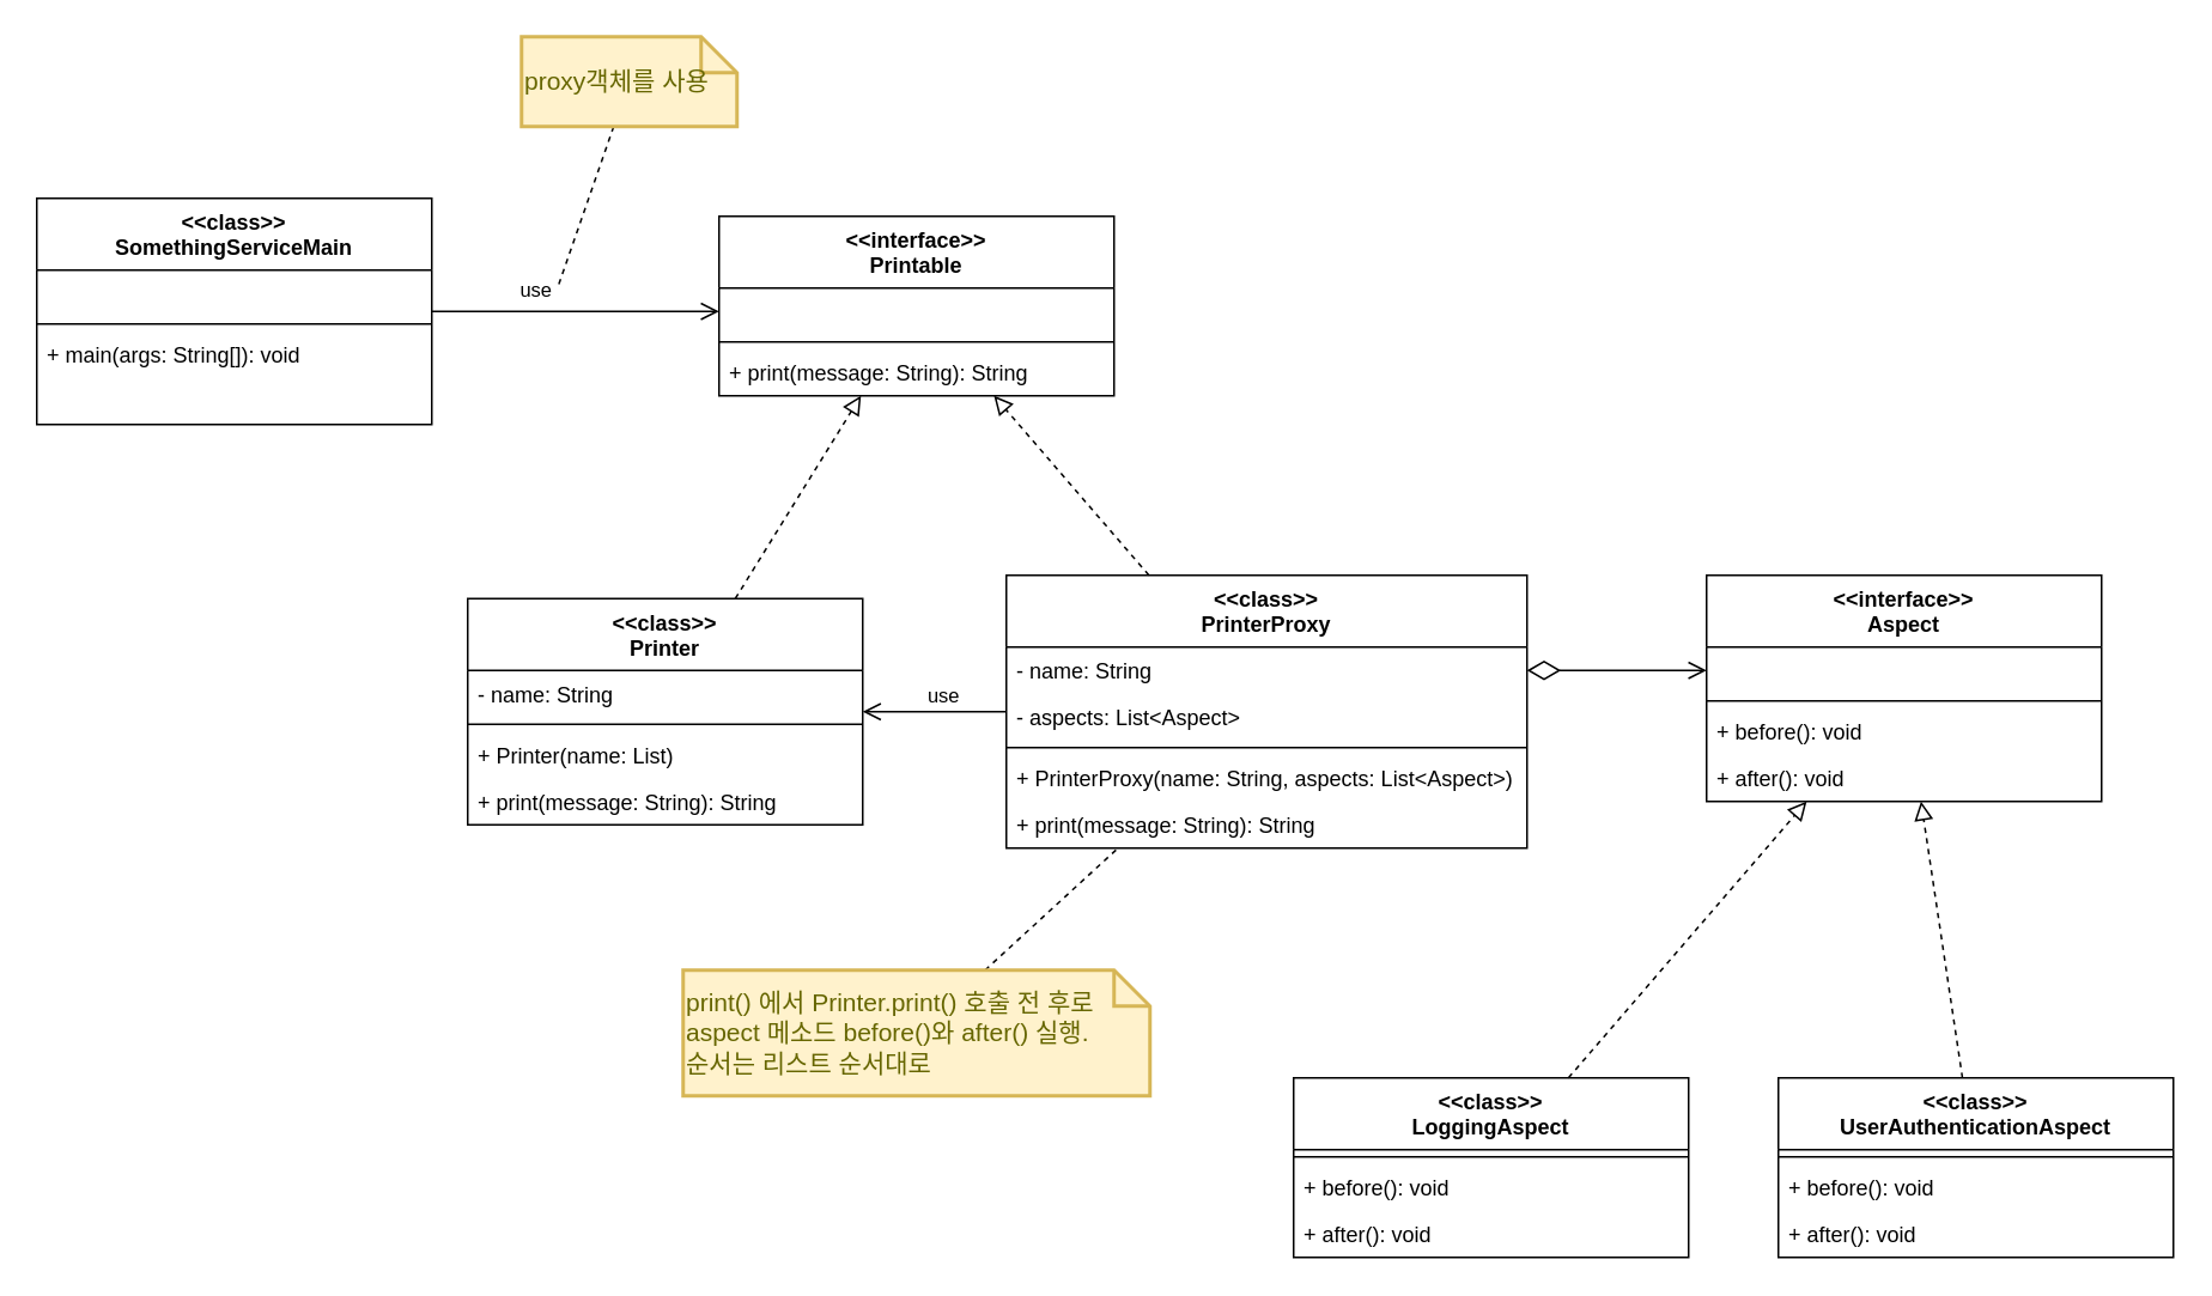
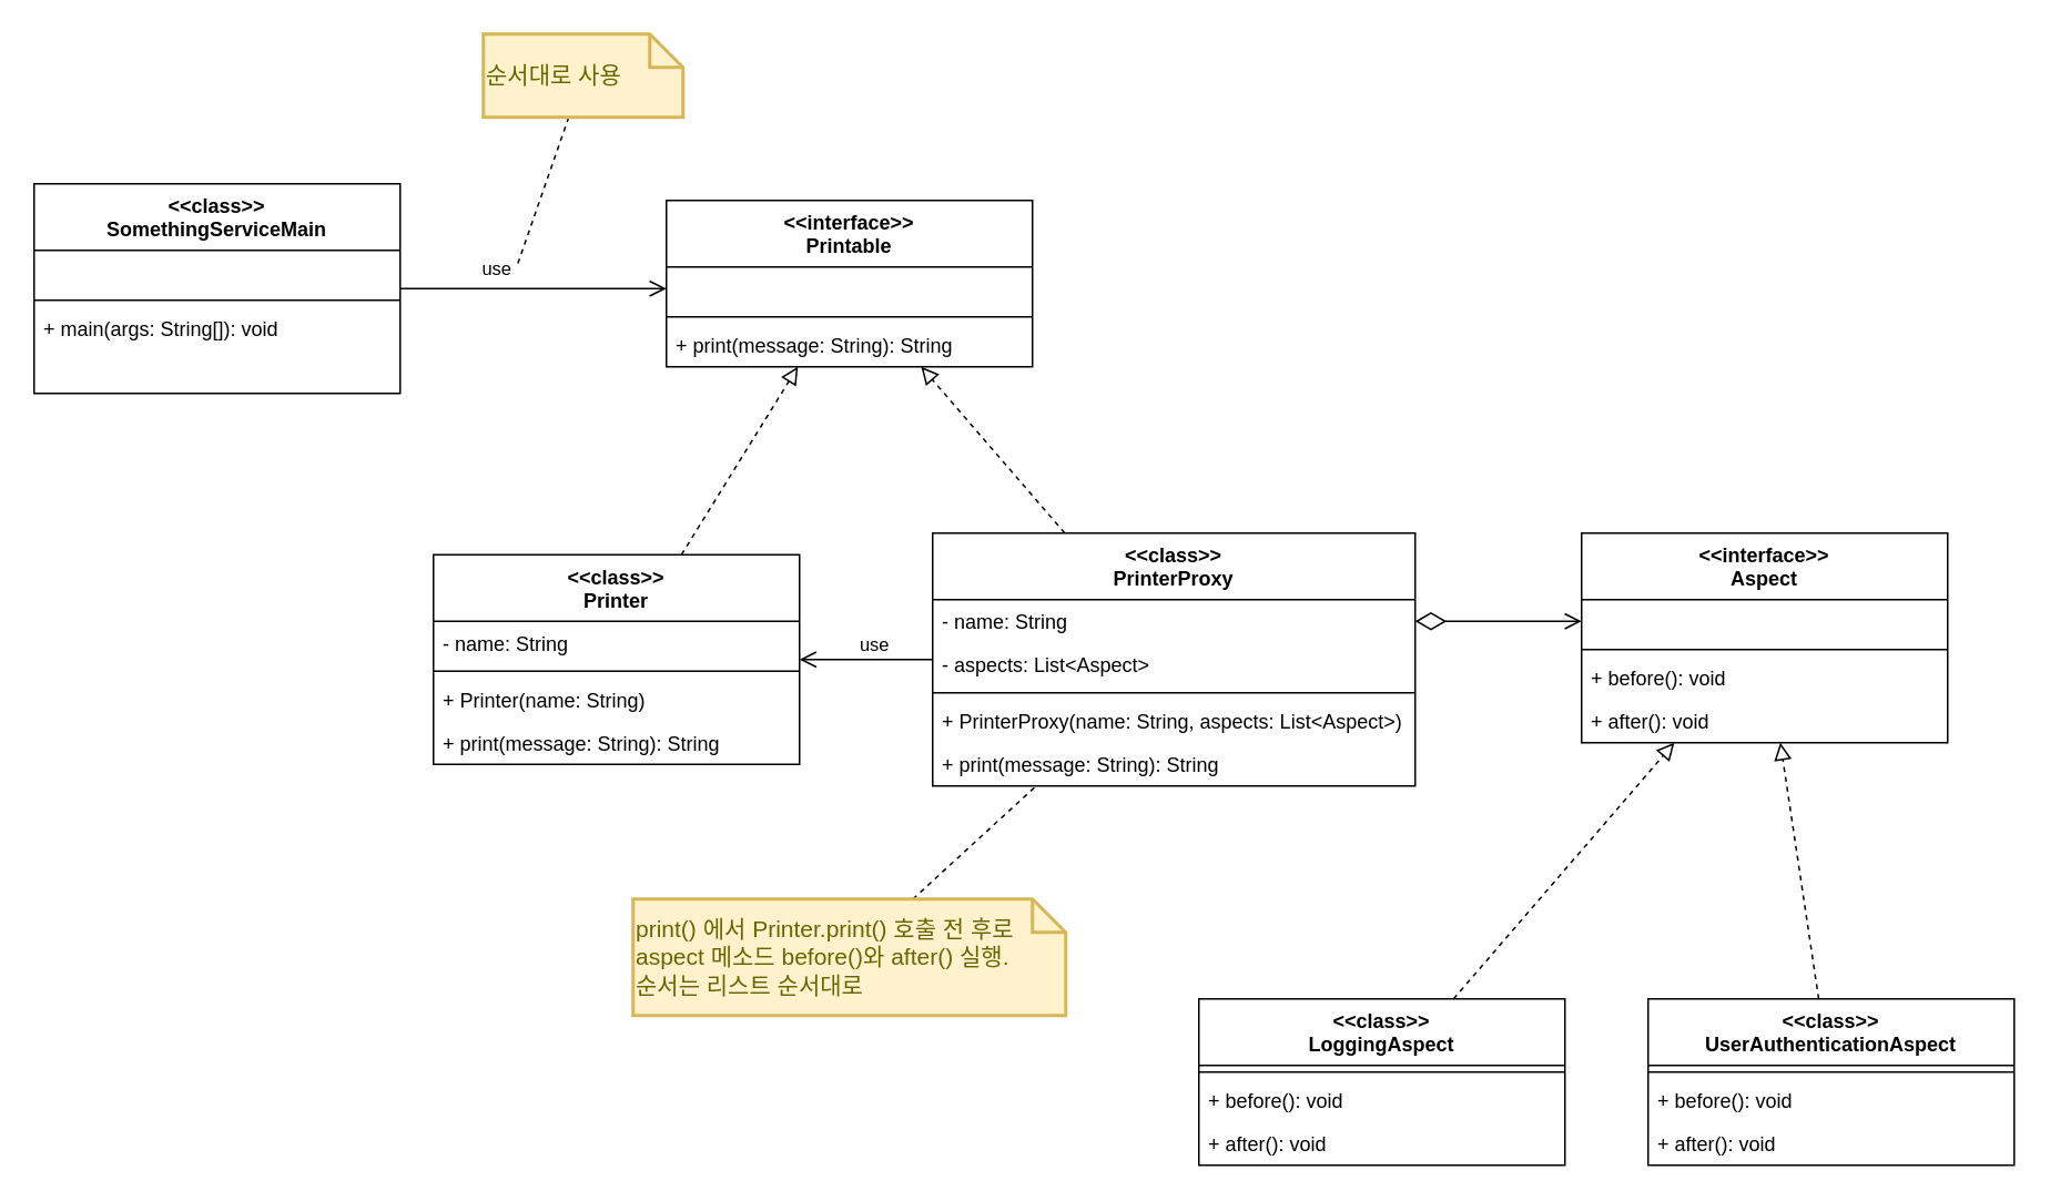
  <mxCell id="0" />
  <mxCell id="1" parent="0" />
  <mxCell id="2" value="&lt;&lt;interface&gt;&gt;&#10;Printable" style="swimlane;fontStyle=1;align=center;verticalAlign=top;childLayout=stackLayout;horizontal=1;startSize=40;horizontalStack=0;resizeParent=1;resizeParentMax=0;resizeLast=0;collapsible=1;marginBottom=0;" vertex="1" parent="1"><mxGeometry x="400" y="120" width="220" height="100" as="geometry" /></mxCell>
  <mxCell id="3" value=" " style="text;strokeColor=none;fillColor=none;align=left;verticalAlign=top;spacingLeft=4;spacingRight=4;overflow=hidden;rotatable=0;points=[[0,0.5],[1,0.5]];portConstraint=eastwest;" vertex="1" parent="2"><mxGeometry y="40" width="220" height="26" as="geometry" /></mxCell>
  <mxCell id="4" value="" style="line;strokeWidth=1;fillColor=none;align=left;verticalAlign=middle;spacingTop=-1;spacingLeft=3;spacingRight=3;rotatable=0;labelPosition=right;points=[];portConstraint=eastwest;" vertex="1" parent="2"><mxGeometry y="66" width="220" height="8" as="geometry" /></mxCell>
  <mxCell id="5" value="+ print(message: String): String" style="text;strokeColor=none;fillColor=none;align=left;verticalAlign=top;spacingLeft=4;spacingRight=4;overflow=hidden;rotatable=0;points=[[0,0.5],[1,0.5]];portConstraint=eastwest;" vertex="1" parent="2"><mxGeometry y="74" width="220" height="26" as="geometry" /></mxCell>
  <mxCell id="6" style="edgeStyle=none;html=1;endArrow=block;endFill=0;dashed=1;endSize=8;" edge="1" parent="1" source="7" target="2"><mxGeometry relative="1" as="geometry" /></mxCell>
  <mxCell id="7" value="&lt;&lt;class&gt;&gt;&#10;Printer" style="swimlane;fontStyle=1;align=center;verticalAlign=top;childLayout=stackLayout;horizontal=1;startSize=40;horizontalStack=0;resizeParent=1;resizeParentMax=0;resizeLast=0;collapsible=1;marginBottom=0;" vertex="1" parent="1"><mxGeometry x="260" y="333" width="220" height="126" as="geometry" /></mxCell>
  <mxCell id="8" value="- name: String" style="text;strokeColor=none;fillColor=none;align=left;verticalAlign=top;spacingLeft=4;spacingRight=4;overflow=hidden;rotatable=0;points=[[0,0.5],[1,0.5]];portConstraint=eastwest;" vertex="1" parent="7"><mxGeometry y="40" width="220" height="26" as="geometry" /></mxCell>
  <mxCell id="9" value="" style="line;strokeWidth=1;fillColor=none;align=left;verticalAlign=middle;spacingTop=-1;spacingLeft=3;spacingRight=3;rotatable=0;labelPosition=right;points=[];portConstraint=eastwest;" vertex="1" parent="7"><mxGeometry y="66" width="220" height="8" as="geometry" /></mxCell>
- <mxCell id="10" value="+ Printer(name: List)" style="text;strokeColor=none;fillColor=none;align=left;verticalAlign=top;spacingLeft=4;spacingRight=4;overflow=hidden;rotatable=0;points=[[0,0.5],[1,0.5]];portConstraint=eastwest;" vertex="1" parent="7"><mxGeometry y="74" width="220" height="26" as="geometry" /></mxCell>
+ <mxCell id="10" value="+ Printer(name: String)" style="text;strokeColor=none;fillColor=none;align=left;verticalAlign=top;spacingLeft=4;spacingRight=4;overflow=hidden;rotatable=0;points=[[0,0.5],[1,0.5]];portConstraint=eastwest;" vertex="1" parent="7"><mxGeometry y="74" width="220" height="26" as="geometry" /></mxCell>
  <mxCell id="11" value="+ print(message: String): String" style="text;strokeColor=none;fillColor=none;align=left;verticalAlign=top;spacingLeft=4;spacingRight=4;overflow=hidden;rotatable=0;points=[[0,0.5],[1,0.5]];portConstraint=eastwest;" vertex="1" parent="7"><mxGeometry y="100" width="220" height="26" as="geometry" /></mxCell>
  <mxCell id="12" style="edgeStyle=none;html=1;endArrow=open;endFill=0;startArrow=none;startFill=0;endSize=8;" edge="1" parent="1" source="14" target="7"><mxGeometry relative="1" as="geometry" /></mxCell>
  <mxCell id="13" value="use" style="edgeLabel;html=1;align=center;verticalAlign=middle;resizable=0;points=[];" vertex="1" connectable="0" parent="12"><mxGeometry x="0.143" y="-3" relative="1" as="geometry"><mxPoint x="10" y="-7" as="offset" /></mxGeometry></mxCell>
  <mxCell id="14" value="&lt;&lt;class&gt;&gt;&#10;PrinterProxy" style="swimlane;fontStyle=1;align=center;verticalAlign=top;childLayout=stackLayout;horizontal=1;startSize=40;horizontalStack=0;resizeParent=1;resizeParentMax=0;resizeLast=0;collapsible=1;marginBottom=0;" vertex="1" parent="1"><mxGeometry x="560" y="320" width="290" height="152" as="geometry" /></mxCell>
  <mxCell id="15" value="- name: String" style="text;strokeColor=none;fillColor=none;align=left;verticalAlign=top;spacingLeft=4;spacingRight=4;overflow=hidden;rotatable=0;points=[[0,0.5],[1,0.5]];portConstraint=eastwest;" vertex="1" parent="14"><mxGeometry y="40" width="290" height="26" as="geometry" /></mxCell>
  <mxCell id="16" value="- aspects: List&lt;Aspect&gt;" style="text;strokeColor=none;fillColor=none;align=left;verticalAlign=top;spacingLeft=4;spacingRight=4;overflow=hidden;rotatable=0;points=[[0,0.5],[1,0.5]];portConstraint=eastwest;" vertex="1" parent="14"><mxGeometry y="66" width="290" height="26" as="geometry" /></mxCell>
  <mxCell id="17" value="" style="line;strokeWidth=1;fillColor=none;align=left;verticalAlign=middle;spacingTop=-1;spacingLeft=3;spacingRight=3;rotatable=0;labelPosition=right;points=[];portConstraint=eastwest;" vertex="1" parent="14"><mxGeometry y="92" width="290" height="8" as="geometry" /></mxCell>
  <mxCell id="18" value="+ PrinterProxy(name: String, aspects: List&lt;Aspect&gt;)" style="text;strokeColor=none;fillColor=none;align=left;verticalAlign=top;spacingLeft=4;spacingRight=4;overflow=hidden;rotatable=0;points=[[0,0.5],[1,0.5]];portConstraint=eastwest;" vertex="1" parent="14"><mxGeometry y="100" width="290" height="26" as="geometry" /></mxCell>
  <mxCell id="19" value="+ print(message: String): String" style="text;strokeColor=none;fillColor=none;align=left;verticalAlign=top;spacingLeft=4;spacingRight=4;overflow=hidden;rotatable=0;points=[[0,0.5],[1,0.5]];portConstraint=eastwest;" vertex="1" parent="14"><mxGeometry y="126" width="290" height="26" as="geometry" /></mxCell>
  <mxCell id="20" style="edgeStyle=none;html=1;endArrow=block;endFill=0;dashed=1;endSize=8;" edge="1" parent="1" source="14" target="2"><mxGeometry relative="1" as="geometry"><mxPoint x="510" y="320" as="sourcePoint" /><mxPoint x="510" y="220" as="targetPoint" /><Array as="points" /></mxGeometry></mxCell>
  <mxCell id="21" value="&lt;&lt;interface&gt;&gt;&#10;Aspect" style="swimlane;fontStyle=1;align=center;verticalAlign=top;childLayout=stackLayout;horizontal=1;startSize=40;horizontalStack=0;resizeParent=1;resizeParentMax=0;resizeLast=0;collapsible=1;marginBottom=0;" vertex="1" parent="1"><mxGeometry x="950" y="320" width="220" height="126" as="geometry" /></mxCell>
  <mxCell id="22" value=" " style="text;strokeColor=none;fillColor=none;align=left;verticalAlign=top;spacingLeft=4;spacingRight=4;overflow=hidden;rotatable=0;points=[[0,0.5],[1,0.5]];portConstraint=eastwest;" vertex="1" parent="21"><mxGeometry y="40" width="220" height="26" as="geometry" /></mxCell>
  <mxCell id="23" value="" style="line;strokeWidth=1;fillColor=none;align=left;verticalAlign=middle;spacingTop=-1;spacingLeft=3;spacingRight=3;rotatable=0;labelPosition=right;points=[];portConstraint=eastwest;" vertex="1" parent="21"><mxGeometry y="66" width="220" height="8" as="geometry" /></mxCell>
  <mxCell id="24" value="+ before(): void" style="text;strokeColor=none;fillColor=none;align=left;verticalAlign=top;spacingLeft=4;spacingRight=4;overflow=hidden;rotatable=0;points=[[0,0.5],[1,0.5]];portConstraint=eastwest;" vertex="1" parent="21"><mxGeometry y="74" width="220" height="26" as="geometry" /></mxCell>
  <mxCell id="25" value="+ after(): void" style="text;strokeColor=none;fillColor=none;align=left;verticalAlign=top;spacingLeft=4;spacingRight=4;overflow=hidden;rotatable=0;points=[[0,0.5],[1,0.5]];portConstraint=eastwest;" vertex="1" parent="21"><mxGeometry y="100" width="220" height="26" as="geometry" /></mxCell>
  <mxCell id="26" style="edgeStyle=none;html=1;entryX=0;entryY=0.5;entryDx=0;entryDy=0;startArrow=diamondThin;startFill=0;endArrow=open;endFill=0;strokeWidth=1;targetPerimeterSpacing=0;startSize=16;endSize=8;" edge="1" parent="1" source="15" target="22"><mxGeometry relative="1" as="geometry" /></mxCell>
  <mxCell id="27" value="&lt;&lt;class&gt;&gt;&#10;LoggingAspect" style="swimlane;fontStyle=1;align=center;verticalAlign=top;childLayout=stackLayout;horizontal=1;startSize=40;horizontalStack=0;resizeParent=1;resizeParentMax=0;resizeLast=0;collapsible=1;marginBottom=0;" vertex="1" parent="1"><mxGeometry x="720" y="600" width="220" height="100" as="geometry" /></mxCell>
  <mxCell id="28" value="" style="line;strokeWidth=1;fillColor=none;align=left;verticalAlign=middle;spacingTop=-1;spacingLeft=3;spacingRight=3;rotatable=0;labelPosition=right;points=[];portConstraint=eastwest;" vertex="1" parent="27"><mxGeometry y="40" width="220" height="8" as="geometry" /></mxCell>
  <mxCell id="29" value="+ before(): void" style="text;strokeColor=none;fillColor=none;align=left;verticalAlign=top;spacingLeft=4;spacingRight=4;overflow=hidden;rotatable=0;points=[[0,0.5],[1,0.5]];portConstraint=eastwest;" vertex="1" parent="27"><mxGeometry y="48" width="220" height="26" as="geometry" /></mxCell>
  <mxCell id="30" value="+ after(): void" style="text;strokeColor=none;fillColor=none;align=left;verticalAlign=top;spacingLeft=4;spacingRight=4;overflow=hidden;rotatable=0;points=[[0,0.5],[1,0.5]];portConstraint=eastwest;" vertex="1" parent="27"><mxGeometry y="74" width="220" height="26" as="geometry" /></mxCell>
  <mxCell id="31" value="&lt;&lt;class&gt;&gt;&#10;UserAuthenticationAspect" style="swimlane;fontStyle=1;align=center;verticalAlign=top;childLayout=stackLayout;horizontal=1;startSize=40;horizontalStack=0;resizeParent=1;resizeParentMax=0;resizeLast=0;collapsible=1;marginBottom=0;" vertex="1" parent="1"><mxGeometry x="990" y="600" width="220" height="100" as="geometry" /></mxCell>
  <mxCell id="32" value="" style="line;strokeWidth=1;fillColor=none;align=left;verticalAlign=middle;spacingTop=-1;spacingLeft=3;spacingRight=3;rotatable=0;labelPosition=right;points=[];portConstraint=eastwest;" vertex="1" parent="31"><mxGeometry y="40" width="220" height="8" as="geometry" /></mxCell>
  <mxCell id="33" value="+ before(): void" style="text;strokeColor=none;fillColor=none;align=left;verticalAlign=top;spacingLeft=4;spacingRight=4;overflow=hidden;rotatable=0;points=[[0,0.5],[1,0.5]];portConstraint=eastwest;" vertex="1" parent="31"><mxGeometry y="48" width="220" height="26" as="geometry" /></mxCell>
  <mxCell id="34" value="+ after(): void" style="text;strokeColor=none;fillColor=none;align=left;verticalAlign=top;spacingLeft=4;spacingRight=4;overflow=hidden;rotatable=0;points=[[0,0.5],[1,0.5]];portConstraint=eastwest;" vertex="1" parent="31"><mxGeometry y="74" width="220" height="26" as="geometry" /></mxCell>
  <mxCell id="35" style="edgeStyle=none;html=1;endArrow=block;endFill=0;dashed=1;endSize=8;" edge="1" parent="1" source="27" target="21"><mxGeometry relative="1" as="geometry"><mxPoint x="520" y="343" as="sourcePoint" /><mxPoint x="520" y="230" as="targetPoint" /></mxGeometry></mxCell>
  <mxCell id="36" style="edgeStyle=none;html=1;endArrow=block;endFill=0;dashed=1;endSize=8;" edge="1" parent="1" source="31" target="21"><mxGeometry relative="1" as="geometry"><mxPoint x="1123.81" y="595" as="sourcePoint" /><mxPoint x="1190" y="456" as="targetPoint" /></mxGeometry></mxCell>
  <mxCell id="37" style="edgeStyle=none;html=1;entryX=0;entryY=0.5;entryDx=0;entryDy=0;startArrow=none;startFill=0;endArrow=open;endFill=0;startSize=15;targetPerimeterSpacing=0;strokeWidth=1;endSize=8;" edge="1" parent="1" source="39" target="3"><mxGeometry relative="1" as="geometry" /></mxCell>
  <mxCell id="38" value="use" style="edgeLabel;html=1;align=center;verticalAlign=middle;resizable=0;points=[];" vertex="1" connectable="0" parent="37"><mxGeometry x="-0.287" y="1" relative="1" as="geometry"><mxPoint y="-12" as="offset" /></mxGeometry></mxCell>
  <mxCell id="39" value="&lt;&lt;class&gt;&gt;&#10;SomethingServiceMain" style="swimlane;fontStyle=1;align=center;verticalAlign=top;childLayout=stackLayout;horizontal=1;startSize=40;horizontalStack=0;resizeParent=1;resizeParentMax=0;resizeLast=0;collapsible=1;marginBottom=0;" vertex="1" parent="1"><mxGeometry x="20" y="110" width="220" height="126" as="geometry" /></mxCell>
  <mxCell id="40" value=" " style="text;strokeColor=none;fillColor=none;align=left;verticalAlign=top;spacingLeft=4;spacingRight=4;overflow=hidden;rotatable=0;points=[[0,0.5],[1,0.5]];portConstraint=eastwest;" vertex="1" parent="39"><mxGeometry y="40" width="220" height="26" as="geometry" /></mxCell>
  <mxCell id="41" value="" style="line;strokeWidth=1;fillColor=none;align=left;verticalAlign=middle;spacingTop=-1;spacingLeft=3;spacingRight=3;rotatable=0;labelPosition=right;points=[];portConstraint=eastwest;" vertex="1" parent="39"><mxGeometry y="66" width="220" height="8" as="geometry" /></mxCell>
  <mxCell id="42" value="+ main(args: String[]): void" style="text;strokeColor=none;fillColor=none;align=left;verticalAlign=top;spacingLeft=4;spacingRight=4;overflow=hidden;rotatable=0;points=[[0,0.5],[1,0.5]];portConstraint=eastwest;" vertex="1" parent="39"><mxGeometry y="74" width="220" height="26" as="geometry" /></mxCell>
  <mxCell id="43" value=" " style="text;strokeColor=none;fillColor=none;align=left;verticalAlign=top;spacingLeft=4;spacingRight=4;overflow=hidden;rotatable=0;points=[[0,0.5],[1,0.5]];portConstraint=eastwest;" vertex="1" parent="39"><mxGeometry y="100" width="220" height="26" as="geometry" /></mxCell>
  <mxCell id="44" style="edgeStyle=none;html=1;startArrow=none;startFill=0;endArrow=none;endFill=0;startSize=16;endSize=8;targetPerimeterSpacing=1;strokeWidth=1;dashed=1;" edge="1" parent="1" source="45" target="14"><mxGeometry relative="1" as="geometry" /></mxCell>
  <mxCell id="45" value="print() 에서 Printer.print() 호출 전 후로&lt;br&gt;aspect 메소드 before()와 after() 실행.&lt;br&gt;순서는 리스트 순서대로" style="shape=note;strokeWidth=2;fontSize=14;size=20;whiteSpace=wrap;html=1;fillColor=#fff2cc;strokeColor=#d6b656;fontColor=#666600;align=left;" vertex="1" parent="1"><mxGeometry x="380" y="540" width="260" height="70" as="geometry" /></mxCell>
  <mxCell id="46" style="edgeStyle=none;html=1;dashed=1;startArrow=none;startFill=0;endArrow=none;endFill=0;startSize=16;endSize=8;targetPerimeterSpacing=1;strokeWidth=1;" edge="1" parent="1" source="47"><mxGeometry relative="1" as="geometry"><mxPoint x="310" y="160" as="targetPoint" /></mxGeometry></mxCell>
- <mxCell id="47" value="proxy객체를 사용" style="shape=note;strokeWidth=2;fontSize=14;size=20;whiteSpace=wrap;html=1;fillColor=#fff2cc;strokeColor=#d6b656;fontColor=#666600;align=left;" vertex="1" parent="1"><mxGeometry x="290" y="20" width="120" height="50" as="geometry" /></mxCell>
+ <mxCell id="47" value="순서대로 사용" style="shape=note;strokeWidth=2;fontSize=14;size=20;whiteSpace=wrap;html=1;fillColor=#fff2cc;strokeColor=#d6b656;fontColor=#666600;align=left;" vertex="1" parent="1"><mxGeometry x="290" y="20" width="120" height="50" as="geometry" /></mxCell>
